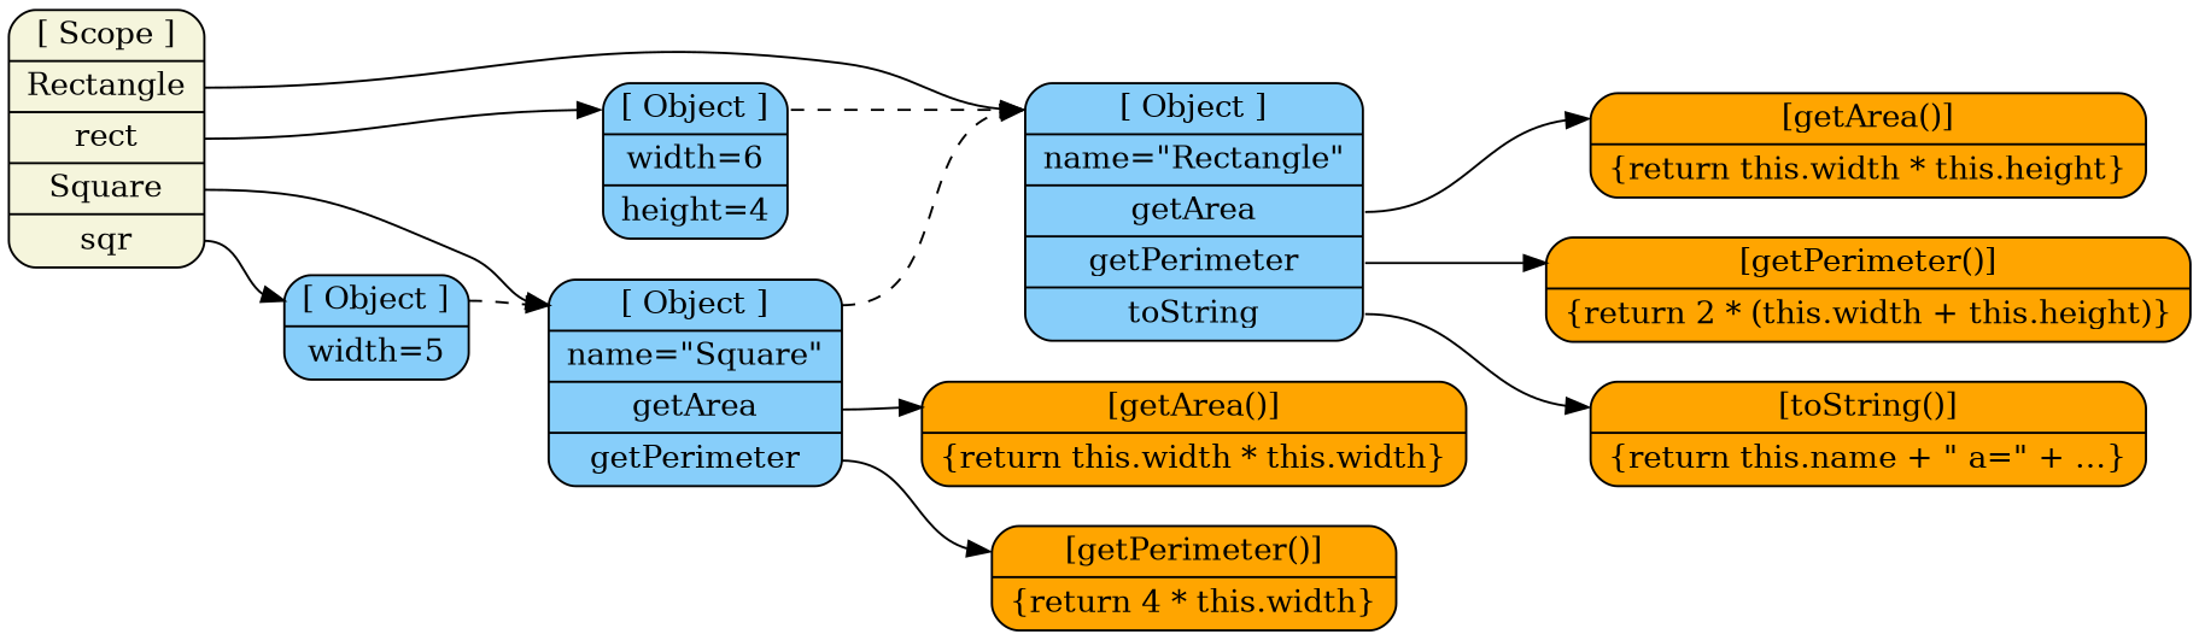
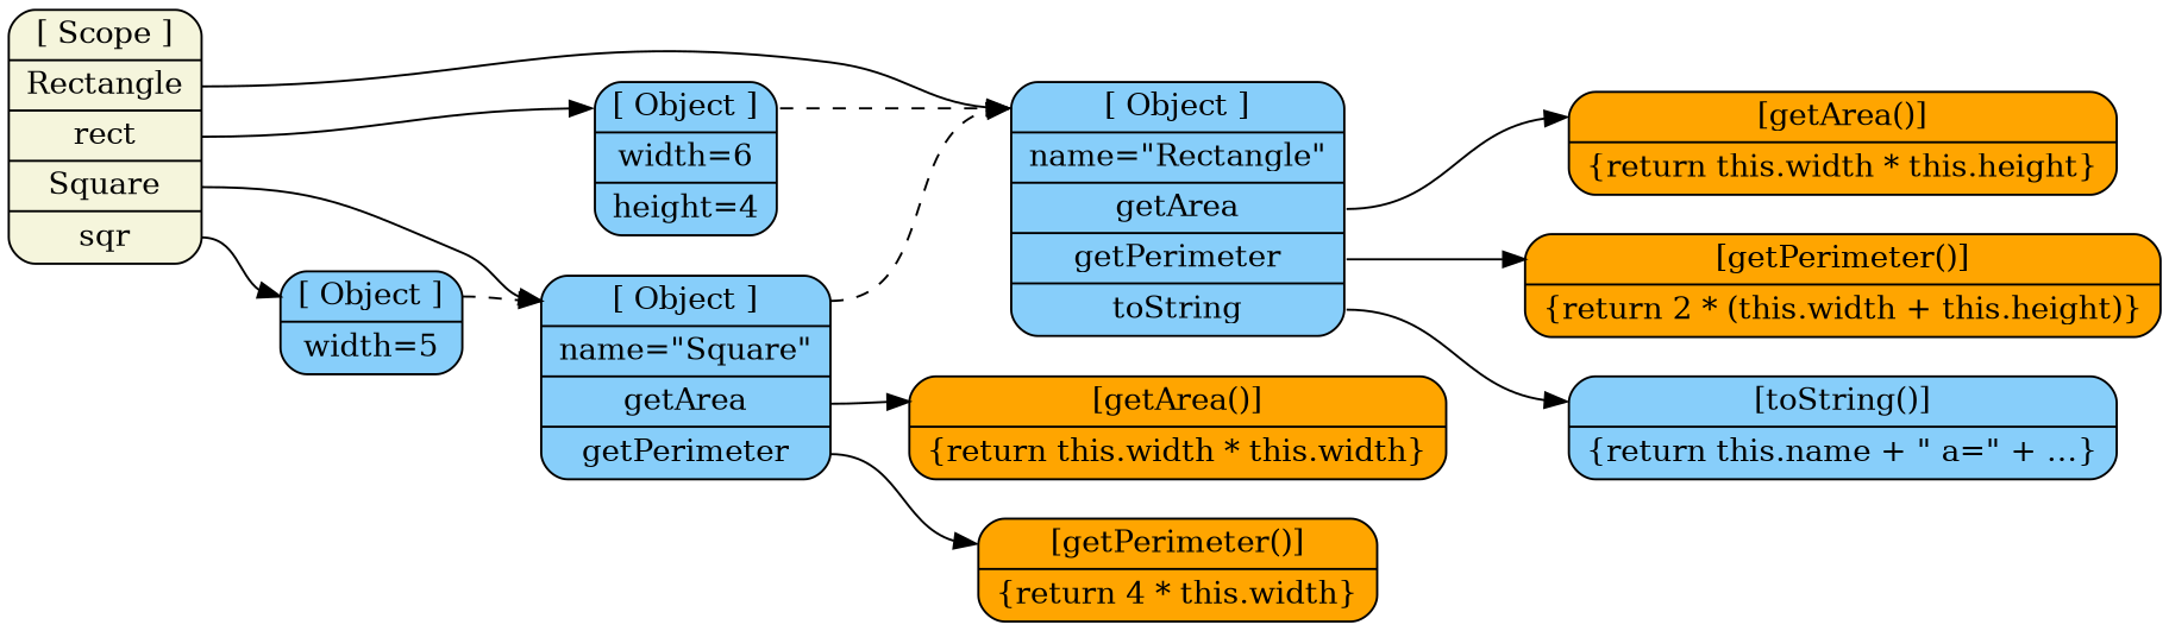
  digraph {
    rankdir=LR
    node [fillcolor=orange shape=Mrecord style=filled]
    edge [headport=__proto__ tailport=__proto__]
    n1 [fillcolor=beige label="<__proto__>[ Scope ]|<Rectangle>Rectangle|<rect>rect|<Square>Square|<sqr>sqr"]
    n2 [fillcolor=lightskyblue label="<__proto__>[ Object ]|<name>name=\"Rectangle\"|<getArea>getArea|<getPerimeter>getPerimeter|<toString>toString"]
    n3 [fillcolor=lightskyblue label="<__proto__>[ Object ]|<name>name=\"Square\"|<getArea>getArea|<getPerimeter>getPerimeter"]
    n4 [fillcolor=lightskyblue label="<__proto__>[ Object ]|<width>width=6|<height>height=4"]
    n5 [fillcolor=lightskyblue label="<__proto__>[ Object ]|<width>width=5"]
    n6 [label="<__proto__>[getArea()]|\{return this.width * this.height\}"]
    n7 [label="<__proto__>[getPerimeter()]|\{return 2 * (this.width + this.height)\}"]
-   n8 [label="<__proto__>[toString()]|\{return this.name + \" a=\" + …\}"]
+   n8 [fillcolor=lightskyblue label="<__proto__>[toString()]|\{return this.name + \" a=\" + …\}"]
    n9 [label="<__proto__>[getArea()]|\{return this.width * this.width\}"]
    n10 [label="<__proto__>[getPerimeter()]|\{return 4 * this.width\}"]
    n1 -> n2 [tailport=Rectangle]
    n1 -> n3 [tailport=Square]
    n1 -> n4 [tailport=rect]
    n1 -> n5 [tailport=sqr]
    n2 -> n6 [tailport=getArea]
    n2 -> n7 [tailport=getPerimeter]
    n2 -> n8 [tailport=toString]
    n3 -> n2 [style=dashed]
    n3 -> n9 [tailport=getArea]
    n3 -> n10 [tailport=getPerimeter]
    n4 -> n2 [style=dashed]
    n5 -> n3 [style=dashed]
  }
